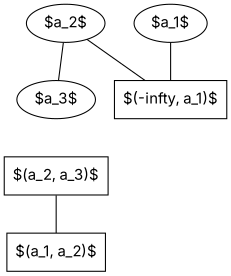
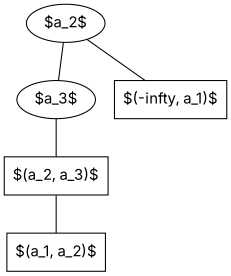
  digraph {
    fontname=Inter
    rankdir=TB
    node [fontname=Inter]
    edge [arrowhead=none arrowtail=none fontname=Inter]
    n1 [label="$a_2$"]
    n2 [label="$a_3$"]
    n3 [label="$(-\infty, a_1)$" shape=box]
-   n4 [label="$a_1$"]
    n5 [label="$(a_2, a_3)$" shape=box]
    n6 [label="$(a_1, a_2)$" shape=box]
    n1 -> n2
    n1 -> n3
-   n4 -> n3
+   n2 -> n5
    n5 -> n6
  }
